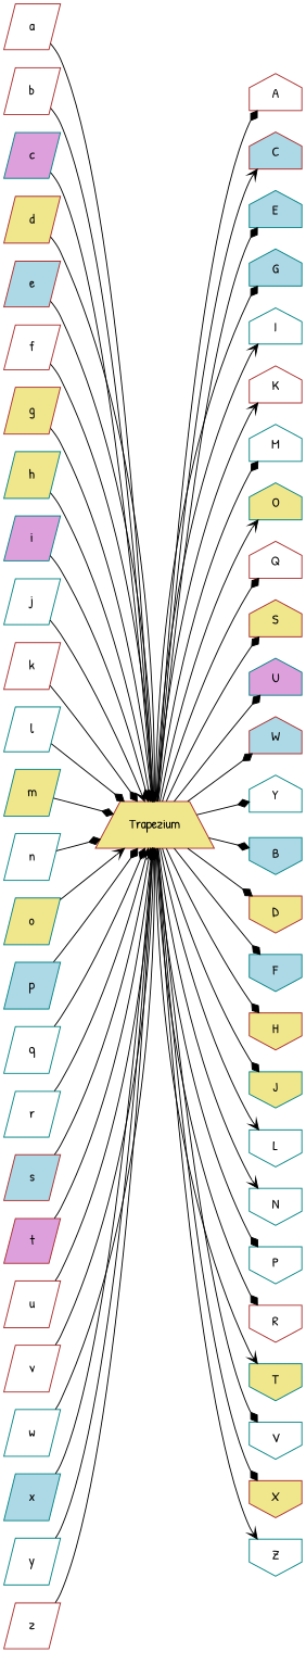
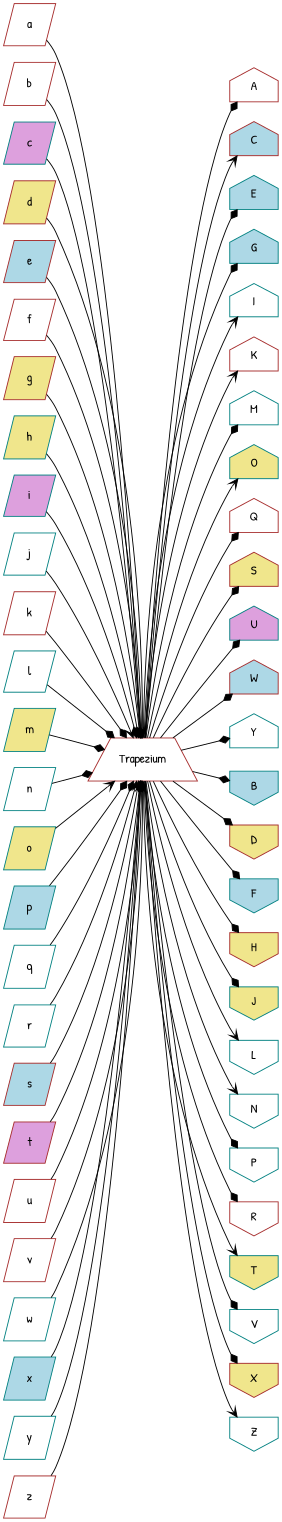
  digraph {
    rankdir=LR
    fontname="Patrick Hand"
    node [shape=parallelogram style=filled fillcolor=white color=teal fontname="Patrick Hand"]
    edge [arrowhead=diamond fontname="Patrick Hand"]
    A [height=0.58 shape=house width=0.75 color=brown]
    C [height=0.58 shape=house width=0.75 fillcolor=lightblue color=brown]
    E [height=0.58 shape=house width=0.75 fillcolor=lightblue]
    G [height=0.58 shape=house width=0.75 fillcolor=lightblue]
    I [height=0.57 shape=house width=0.75]
    K [height=0.58 shape=house width=0.75 color=brown]
    M [height=0.58 shape=house width=0.75]
    O [height=0.58 shape=house width=0.75 fillcolor=khaki]
    Q [height=0.58 shape=house width=0.75 color=brown]
    S [height=0.58 shape=house width=0.75 fillcolor=khaki color=brown]
    U [height=0.58 shape=house width=0.75 fillcolor=plum]
    W [height=0.58 shape=house width=0.75 fillcolor=lightblue color=brown]
    Y [height=0.58 shape=house width=0.75]
    B [height=0.58 shape=invhouse width=0.75 fillcolor=lightblue]
    D [height=0.58 shape=invhouse width=0.75 fillcolor=khaki color=brown]
    F [height=0.58 shape=invhouse width=0.75 fillcolor=lightblue]
    H [height=0.58 shape=invhouse width=0.75 fillcolor=khaki color=brown]
    J [height=0.57 shape=invhouse width=0.75 fillcolor=khaki]
    L [height=0.58 shape=invhouse width=0.75]
    N [height=0.58 shape=invhouse width=0.75]
    P [height=0.58 shape=invhouse width=0.75]
    R [height=0.58 shape=invhouse width=0.75 color=brown]
    T [height=0.58 shape=invhouse width=0.75 fillcolor=khaki]
    V [height=0.58 shape=invhouse width=0.75]
    X [height=0.58 shape=invhouse width=0.75 fillcolor=khaki color=brown]
    Z [height=0.58 shape=invhouse width=0.75]
-   Trapezium [height=0.67 shape=trapezium width=1.69 fillcolor=khaki color=brown]
+   Trapezium [height=0.67 shape=trapezium width=1.69 color=brown]
    a [height=0.65 width=0.78 color=brown]
    b [height=0.67 width=0.78 color=brown]
    c [height=0.65 width=0.78 fillcolor=plum]
    d [height=0.67 width=0.78 fillcolor=khaki color=brown]
    e [height=0.65 width=0.78 fillcolor=lightblue color=brown]
    f [height=0.64 width=0.78 color=brown]
    g [height=0.67 width=0.78 fillcolor=khaki color=brown]
    h [height=0.67 width=0.78 fillcolor=khaki]
    i [height=0.64 width=0.78 fillcolor=plum]
    j [height=0.65 width=0.78]
    k [height=0.67 width=0.78 color=brown]
    l [height=0.64 width=0.78]
    m [height=0.67 width=0.78 fillcolor=khaki]
    n [height=0.67 width=0.78]
    o [height=0.67 width=0.78 fillcolor=khaki]
    p [height=0.67 width=0.78 fillcolor=lightblue]
    q [height=0.67 width=0.78]
    r [height=0.65 width=0.78]
    s [height=0.65 width=0.78 fillcolor=lightblue color=brown]
    t [height=0.64 width=0.78 fillcolor=plum color=brown]
    u [height=0.67 width=0.78 color=brown]
    v [height=0.67 width=0.78 color=brown]
    w [height=0.67 width=0.78]
    x [height=0.67 width=0.78 fillcolor=lightblue]
    y [height=0.67 width=0.78]
    z [height=0.65 width=0.78 color=brown]
    subgraph sub_1 {
      rank=same
      A
      C
      E
      G
      I
      K
      M
      O
      Q
      S
      U
      W
      Y
      B
      D
      F
      H
      J
      L
      N
      P
      R
      T
      V
      X
      Z
    }
    subgraph sub_2 {
      ordering=out
      rank=same
      Trapezium
    }
    subgraph sub_3 {
      rank=same
      a
      b
      c
      d
      e
      f
      g
      h
      i
      j
      k
      l
      m
      n
      o
      p
      q
      r
      s
      t
      u
      v
      w
      x
      y
      z
    }
    Trapezium -> A
    Trapezium -> C [arrowhead=vee]
    Trapezium -> E
    Trapezium -> G
    Trapezium -> I [arrowhead=vee]
    Trapezium -> K [arrowhead=vee]
    Trapezium -> M
    Trapezium -> O [arrowhead=vee]
    Trapezium -> Q
    Trapezium -> S
    Trapezium -> U
    Trapezium -> W
    Trapezium -> Y
    Trapezium -> B
    Trapezium -> D
    Trapezium -> F
    Trapezium -> H
    Trapezium -> J
    Trapezium -> L [arrowhead=vee]
    Trapezium -> N [arrowhead=vee]
    Trapezium -> P
    Trapezium -> R
    Trapezium -> T [arrowhead=vee]
    Trapezium -> V
    Trapezium -> X
    Trapezium -> Z [arrowhead=vee]
    a -> Trapezium
    b -> Trapezium [arrowhead=vee]
    c -> Trapezium
    d -> Trapezium [arrowhead=vee]
    e -> Trapezium [arrowhead=vee]
    f -> Trapezium [arrowhead=vee]
    g -> Trapezium [arrowhead=vee]
    h -> Trapezium
    i -> Trapezium
    j -> Trapezium [arrowhead=vee]
    k -> Trapezium
    l -> Trapezium
    m -> Trapezium
    n -> Trapezium
    o -> Trapezium [arrowhead=vee]
    p -> Trapezium
    q -> Trapezium
    r -> Trapezium [arrowhead=vee]
    s -> Trapezium [arrowhead=vee]
    t -> Trapezium
    u -> Trapezium
    v -> Trapezium
    w -> Trapezium
    x -> Trapezium
    y -> Trapezium [arrowhead=vee]
    z -> Trapezium [arrowhead=vee]
  }
